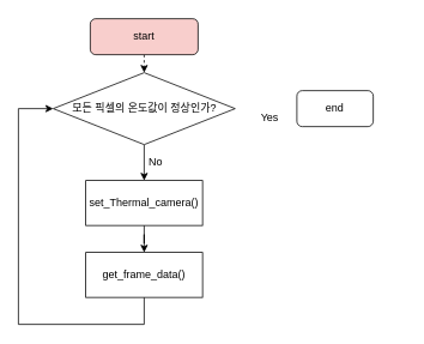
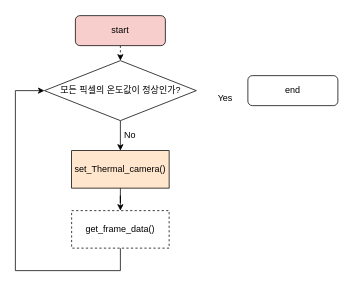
  <mxCell id="0" />
  <mxCell id="1" parent="0" />
  <mxCell id="2" value="" style="edgeStyle=orthogonalEdgeStyle;rounded=0;orthogonalLoop=1;jettySize=auto;html=1;dashed=1;" parent="1" source="3" target="7" edge="1"><mxGeometry relative="1" as="geometry"><mxPoint x="160" y="90" as="targetPoint" /></mxGeometry></mxCell>
  <mxCell id="3" value="start" style="rounded=1;whiteSpace=wrap;html=1;fontSize=12;glass=0;strokeWidth=1;shadow=0;fillColor=#f8cecc;" parent="1" vertex="1"><mxGeometry x="100" y="20" width="120" height="40" as="geometry" /></mxCell>
  <mxCell id="4" style="edgeStyle=orthogonalEdgeStyle;rounded=0;orthogonalLoop=1;jettySize=auto;html=1;entryX=0;entryY=0.5;entryDx=0;entryDy=0;exitX=0.5;exitY=1;exitDx=0;exitDy=0;" parent="1" source="12" target="7" edge="1"><mxGeometry relative="1" as="geometry"><mxPoint x="160" y="350" as="sourcePoint" /><mxPoint x="-20" y="110" as="targetPoint" /><Array as="points"><mxPoint x="160" y="360" /><mxPoint x="20" y="360" /><mxPoint x="20" y="120" /></Array></mxGeometry></mxCell>
- <mxCell id="5" value="end" style="rounded=1;whiteSpace=wrap;html=1;" parent="1" vertex="1"><mxGeometry x="330" y="100" width="85" height="40" as="geometry" /></mxCell>
+ <mxCell id="5" value="end" style="rounded=1;whiteSpace=wrap;html=1;" parent="1" vertex="1"><mxGeometry x="330" y="100" width="120" height="40" as="geometry" /></mxCell>
  <mxCell id="6" style="edgeStyle=orthogonalEdgeStyle;rounded=0;orthogonalLoop=1;jettySize=auto;html=1;exitX=0.5;exitY=1;exitDx=0;exitDy=0;entryX=0.5;entryY=0;entryDx=0;entryDy=0;" parent="1" source="7" target="9" edge="1"><mxGeometry relative="1" as="geometry" /></mxCell>
  <mxCell id="7" value="모든 픽셀의 온도값이 정상인가?" style="rhombus;whiteSpace=wrap;html=1;" parent="1" vertex="1"><mxGeometry x="58.75" y="80" width="202.5" height="80" as="geometry" /></mxCell>
  <mxCell id="8" value="" style="edgeStyle=orthogonalEdgeStyle;rounded=0;orthogonalLoop=1;jettySize=auto;html=1;" parent="1" source="9" target="12" edge="1"><mxGeometry relative="1" as="geometry" /></mxCell>
- <mxCell id="9" value="set_Thermal_camera()" style="rounded=0;whiteSpace=wrap;html=1;" parent="1" vertex="1"><mxGeometry x="95" y="200" width="130" height="50" as="geometry" /></mxCell>
+ <mxCell id="9" value="set_Thermal_camera()" style="rounded=0;whiteSpace=wrap;html=1;fillColor=#ffe6cc;" parent="1" vertex="1"><mxGeometry x="95" y="200" width="130" height="50" as="geometry" /></mxCell>
  <mxCell id="10" value="No" style="text;html=1;strokeColor=none;fillColor=none;align=center;verticalAlign=middle;whiteSpace=wrap;rounded=0;" parent="1" vertex="1"><mxGeometry x="153" y="170" width="40" height="20" as="geometry" /></mxCell>
  <mxCell id="11" value="Yes" style="text;html=1;strokeColor=none;fillColor=none;align=center;verticalAlign=middle;whiteSpace=wrap;rounded=0;" parent="1" vertex="1"><mxGeometry x="280" y="120" width="40" height="20" as="geometry" /></mxCell>
- <mxCell id="12" value="get_frame_data()" style="rounded=0;whiteSpace=wrap;html=1;" parent="1" vertex="1"><mxGeometry x="95" y="280" width="130" height="50" as="geometry" /></mxCell>
+ <mxCell id="12" value="get_frame_data()" style="rounded=0;whiteSpace=wrap;html=1;dashed=1;" parent="1" vertex="1"><mxGeometry x="95" y="280" width="130" height="50" as="geometry" /></mxCell>
